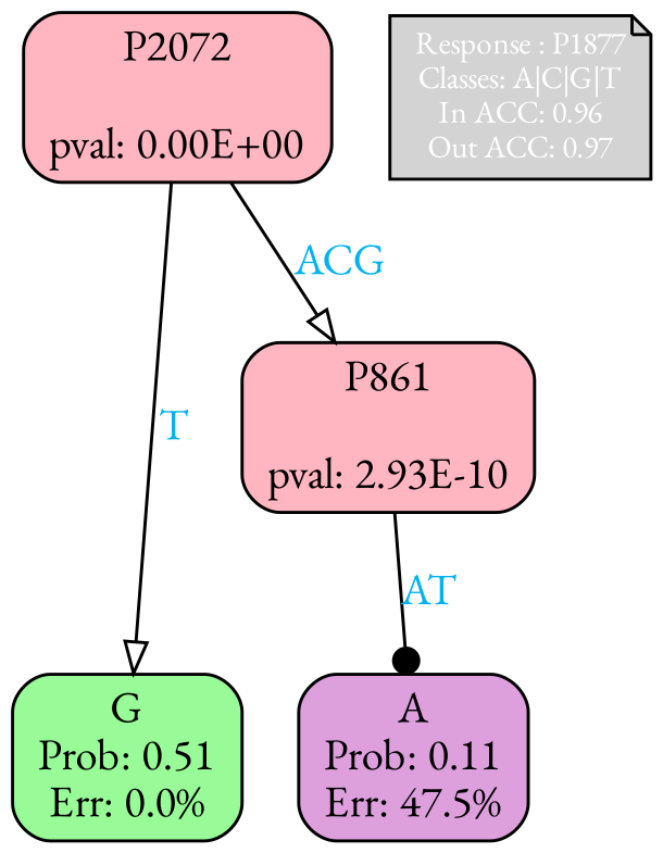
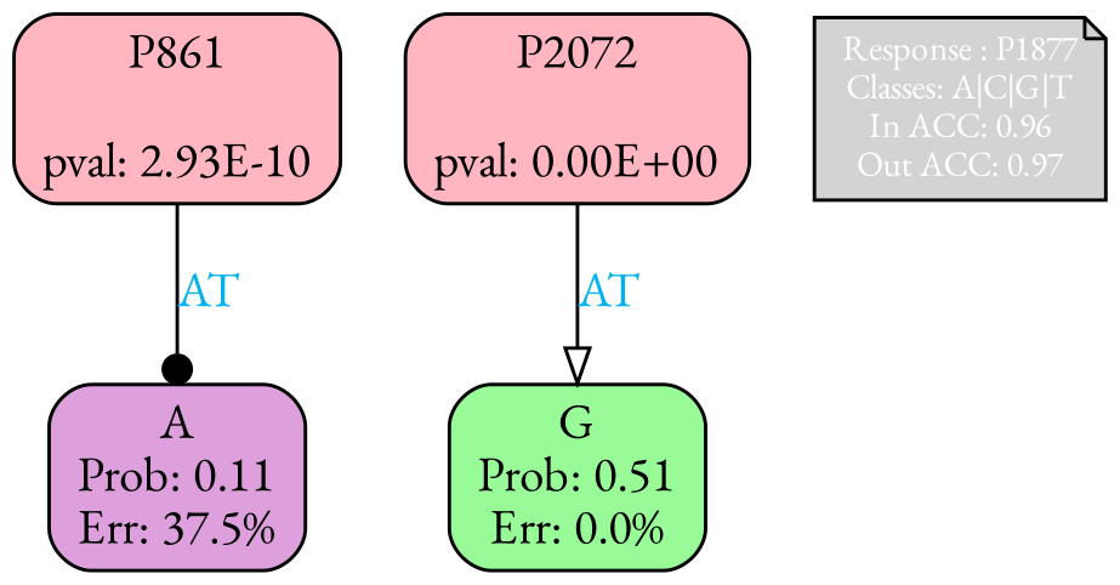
  digraph {
    fontname="EB Garamond"
    ranksep=equally
    splines=polylines
    node [color=black fillcolor=lightpink fontname="EB Garamond" shape=box style="filled, rounded"]
    edge [arrowhead=onormal fontcolor=deepskyblue2 fontname="EB Garamond"]
-   n1 [fillcolor=plum label="A\nProb: 0.11\nErr: 47.5%"]
+   n1 [fillcolor=plum label="A\nProb: 0.11\nErr: 37.5%"]
    n2 [fillcolor=palegreen label="G\nProb: 0.51\nErr: 0.0%"]
    n3 [align=left fillcolor=lightgrey fontcolor=white fontsize=10 label="Response : P1877\nClasses: A|C|G|T\nIn ACC: 0.96\nOut ACC: 0.97\n" shape=note style=filled]
    n4 [label="P2072\n\npval: 0.00E+00"]
    n5 [label="P861\n\npval: 2.93E-10"]
    subgraph sub_1 {
      rank=same
      n1
      n2
    }
    subgraph sub_2 {
      rank=same
      n3
      n4
    }
-   n4 -> n2 [label=T]
-   n4 -> n5 [label=ACG]
+   n4 -> n2 [label=AT]
    n5 -> n1 [arrowhead=dot label=AT]
  }
